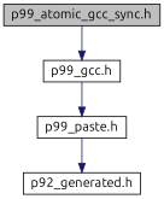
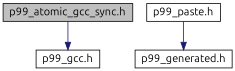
  digraph {
    fontname=Ubuntu
    node [color=black fillcolor=white fontname=Ubuntu fontsize=14 shape=record style=filled]
    edge [color=midnightblue fontname=Ubuntu fontsize=14 labelfontname=Helvetica labelfontsize=14 style=solid]
    n1 [fillcolor=grey75 fontcolor=black height=0.2 label="p99_atomic_gcc_sync.h" width=0.4]
    n2 [height=0.2 label="p99_gcc.h" width=0.4]
    n3 [height=0.2 label="p99_paste.h" width=0.4]
-   n4 [height=0.2 label="p92_generated.h" width=0.4]
+   n4 [height=0.2 label="p99_generated.h" width=0.4]
    n1 -> n2
-   n2 -> n3
    n3 -> n4
  }
